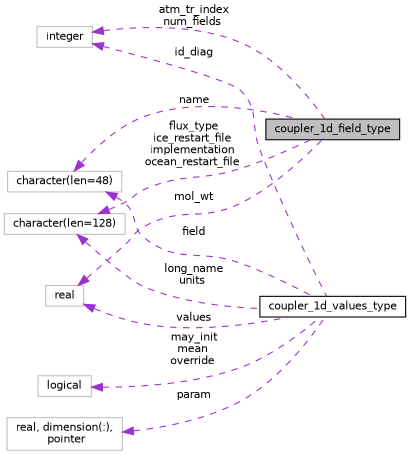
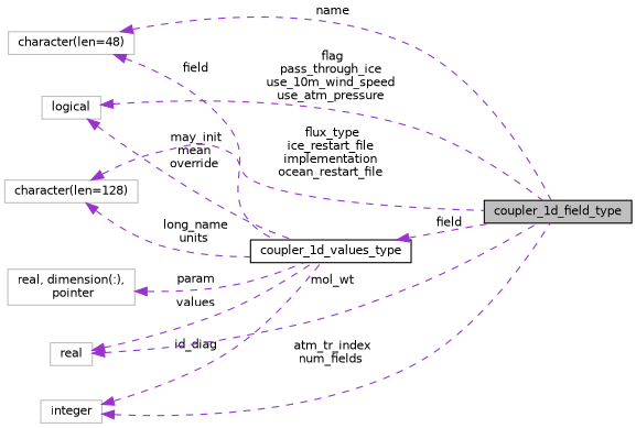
  digraph {
    rankdir=LR
    node [color=grey75 fillcolor=white fontname=Helvetica fontsize=10 shape=record style=filled]
    edge [color=darkorchid3 dir=back fontname=Helvetica fontsize=10 labelfontname=Helvetica labelfontsize=10 style=dashed]
    n1 [color=black fillcolor=grey75 fontcolor=black height=0.2 label=coupler_1d_field_type width=0.4]
    n2 [height=0.2 label=logical width=0.4]
    n3 [color=black height=0.2 label=coupler_1d_values_type width=0.4]
    n4 [height=0.2 label="real, dimension(:),\l pointer" width=0.4]
    n5 [height=0.2 label="character(len=48)" width=0.4]
    n6 [height=0.2 label="character(len=128)" width=0.4]
    n7 [height=0.2 label=integer width=0.4]
    n8 [height=0.2 label=real width=0.4]
+   n2 -> n1 [label=" flag\npass_through_ice\nuse_10m_wind_speed\nuse_atm_pressure"]
    n2 -> n3 [label=" may_init\nmean\noverride"]
+   n3 -> n1 [label=" field"]
    n4 -> n3 [label=" param"]
    n5 -> n1 [label=" name"]
    n5 -> n3 [label=" field"]
    n6 -> n1 [label=" flux_type\nice_restart_file\nimplementation\nocean_restart_file"]
    n6 -> n3 [label=" long_name\nunits"]
    n7 -> n1 [label=" atm_tr_index\nnum_fields"]
    n7 -> n3 [label=" id_diag"]
    n8 -> n1 [label=" mol_wt"]
    n8 -> n3 [label=" values"]
  }
